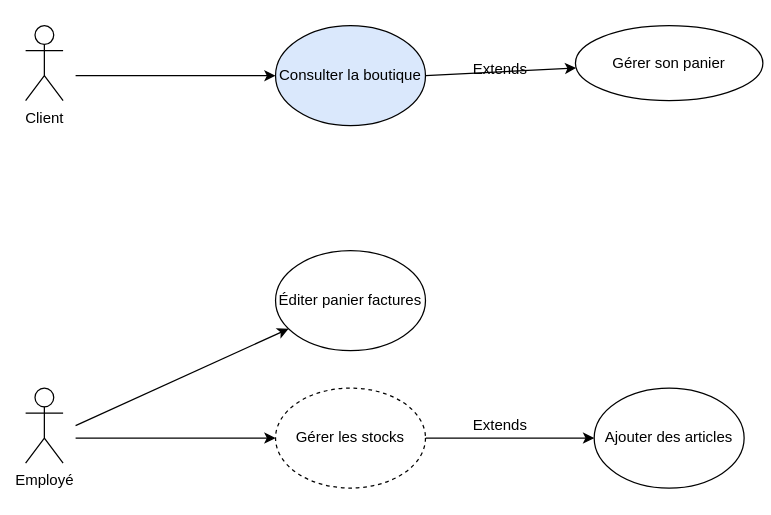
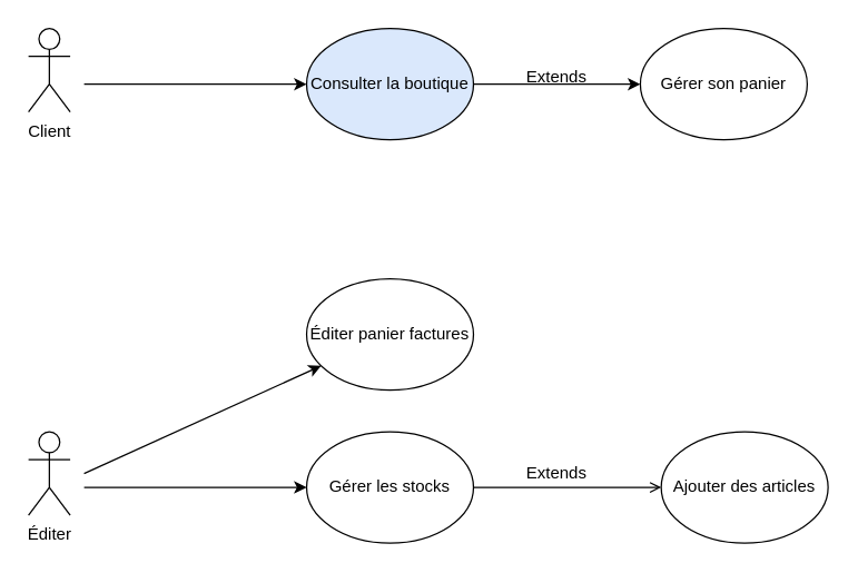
  <mxCell id="0" />
  <mxCell id="1" parent="0" />
  <mxCell id="2" value="Client" style="shape=umlActor;verticalLabelPosition=bottom;verticalAlign=top;html=1;outlineConnect=0;" vertex="1" parent="1"><mxGeometry x="20" y="20" width="30" height="60" as="geometry" /></mxCell>
- <mxCell id="3" value="Employé" style="shape=umlActor;verticalLabelPosition=bottom;verticalAlign=top;html=1;outlineConnect=0;" vertex="1" parent="1"><mxGeometry x="20" y="310" width="30" height="60" as="geometry" /></mxCell>
- <mxCell id="4" value="" style="endArrow=classic;html=1;rounded=0;entryX=0;entryY=0.5;entryDx=0;entryDy=0;exitX=1;exitY=0.5;exitDx=0;exitDy=0;" edge="1" parent="1" source="7" target="5"><mxGeometry width="50" height="50" relative="1" as="geometry"><mxPoint x="60" y="340" as="sourcePoint" /><mxPoint x="210" y="340" as="targetPoint" /></mxGeometry></mxCell>
+ <mxCell id="3" value="Éditer" style="shape=umlActor;verticalLabelPosition=bottom;verticalAlign=top;html=1;outlineConnect=0;" vertex="1" parent="1"><mxGeometry x="20" y="310" width="30" height="60" as="geometry" /></mxCell>
+ <mxCell id="4" value="" style="endArrow=open;html=1;rounded=0;entryX=0;entryY=0.5;entryDx=0;entryDy=0;exitX=1;exitY=0.5;exitDx=0;exitDy=0;" edge="1" parent="1" source="7" target="5"><mxGeometry width="50" height="50" relative="1" as="geometry"><mxPoint x="60" y="340" as="sourcePoint" /><mxPoint x="210" y="340" as="targetPoint" /></mxGeometry></mxCell>
  <mxCell id="5" value="Ajouter des articles" style="ellipse;whiteSpace=wrap;html=1;" vertex="1" parent="1"><mxGeometry x="475" y="310" width="120" height="80" as="geometry" /></mxCell>
  <mxCell id="6" value="" style="endArrow=classic;html=1;rounded=0;" edge="1" parent="1" target="7"><mxGeometry width="50" height="50" relative="1" as="geometry"><mxPoint x="60" y="350" as="sourcePoint" /><mxPoint x="210" y="430" as="targetPoint" /></mxGeometry></mxCell>
- <mxCell id="7" value="Gérer les stocks" style="ellipse;whiteSpace=wrap;html=1;dashed=1;" vertex="1" parent="1"><mxGeometry x="220" y="310" width="120" height="80" as="geometry" /></mxCell>
+ <mxCell id="7" value="Gérer les stocks" style="ellipse;whiteSpace=wrap;html=1;" vertex="1" parent="1"><mxGeometry x="220" y="310" width="120" height="80" as="geometry" /></mxCell>
  <mxCell id="8" value="" style="endArrow=classic;html=1;rounded=0;" edge="1" parent="1" target="9"><mxGeometry width="50" height="50" relative="1" as="geometry"><mxPoint x="60" y="60" as="sourcePoint" /><mxPoint x="140" y="60" as="targetPoint" /></mxGeometry></mxCell>
  <mxCell id="9" value="Consulter la boutique" style="ellipse;whiteSpace=wrap;html=1;fillColor=#dae8fc;" vertex="1" parent="1"><mxGeometry x="220" y="20" width="120" height="80" as="geometry" /></mxCell>
  <mxCell id="10" value="Extends" style="text;html=1;strokeColor=none;fillColor=none;align=center;verticalAlign=middle;whiteSpace=wrap;rounded=0;" vertex="1" parent="1"><mxGeometry x="370" y="325" width="60" height="30" as="geometry" /></mxCell>
  <mxCell id="11" value="" style="endArrow=classic;html=1;rounded=0;" edge="1" parent="1" target="12"><mxGeometry width="50" height="50" relative="1" as="geometry"><mxPoint x="340" y="60" as="sourcePoint" /><mxPoint x="490" y="60" as="targetPoint" /></mxGeometry></mxCell>
- <mxCell id="12" value="Gérer son panier" style="ellipse;whiteSpace=wrap;html=1;" vertex="1" parent="1"><mxGeometry x="460" y="20" width="150" height="60" as="geometry" /></mxCell>
+ <mxCell id="12" value="Gérer son panier" style="ellipse;whiteSpace=wrap;html=1;" vertex="1" parent="1"><mxGeometry x="460" y="20" width="120" height="80" as="geometry" /></mxCell>
  <mxCell id="13" value="Extends" style="text;html=1;strokeColor=none;fillColor=none;align=center;verticalAlign=middle;whiteSpace=wrap;rounded=0;" vertex="1" parent="1"><mxGeometry x="370" y="40" width="60" height="30" as="geometry" /></mxCell>
  <mxCell id="14" value="" style="endArrow=classic;html=1;rounded=0;" edge="1" parent="1" target="15"><mxGeometry width="50" height="50" relative="1" as="geometry"><mxPoint x="60" y="340" as="sourcePoint" /><mxPoint x="220" y="270" as="targetPoint" /></mxGeometry></mxCell>
  <mxCell id="15" value="Éditer panier factures" style="ellipse;whiteSpace=wrap;html=1;" vertex="1" parent="1"><mxGeometry x="220" y="200" width="120" height="80" as="geometry" /></mxCell>
